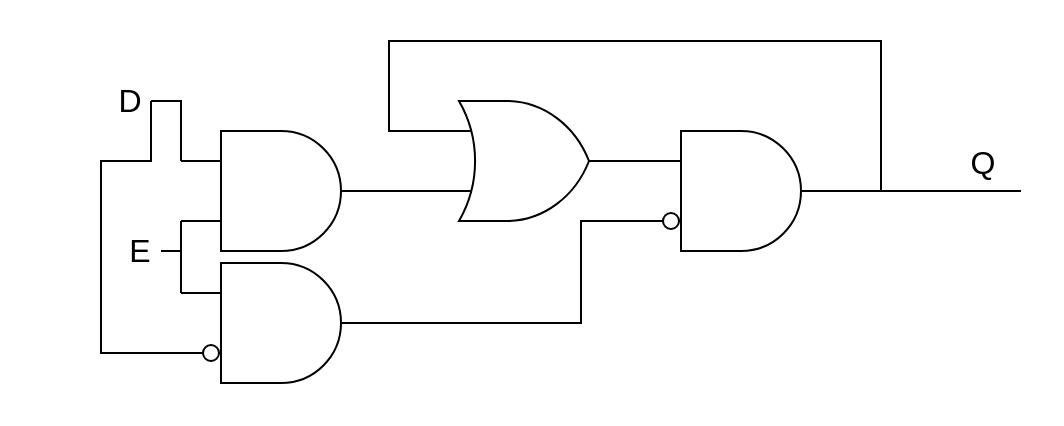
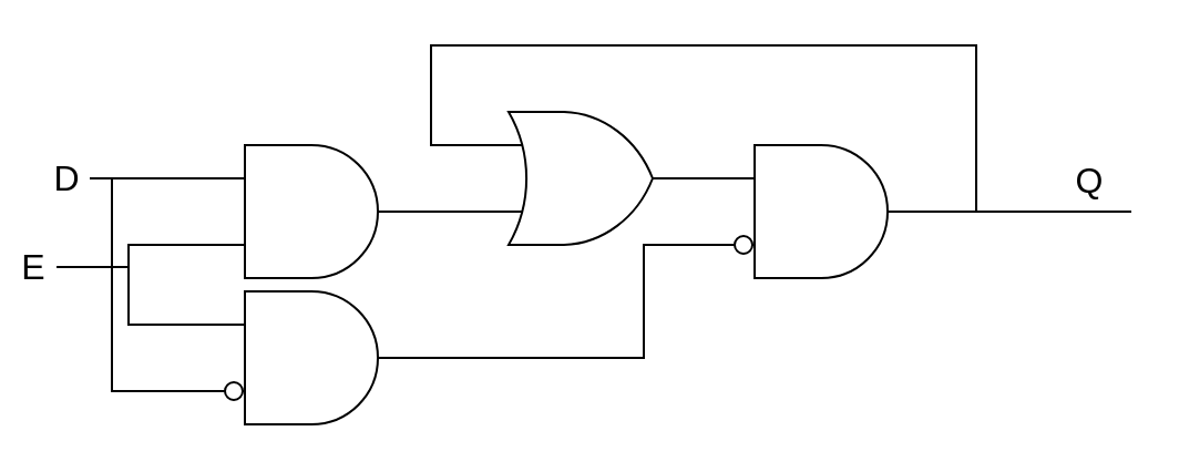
  <mxCell id="0" />
  <mxCell id="1" parent="0" />
  <mxCell id="2" style="edgeStyle=orthogonalEdgeStyle;rounded=0;orthogonalLoop=1;jettySize=auto;html=1;exitX=1;exitY=0.5;exitDx=0;exitDy=0;exitPerimeter=0;entryX=0;entryY=0.25;entryDx=0;entryDy=0;entryPerimeter=0;endArrow=none;endFill=0;" parent="1" source="4" target="7" edge="1"><mxGeometry relative="1" as="geometry" /></mxCell>
  <mxCell id="3" style="edgeStyle=orthogonalEdgeStyle;rounded=0;orthogonalLoop=1;jettySize=auto;html=1;exitX=0;exitY=0.25;exitDx=0;exitDy=0;exitPerimeter=0;endArrow=none;endFill=0;entryX=1;entryY=0.5;entryDx=0;entryDy=0;entryPerimeter=0;" parent="1" source="4" target="7" edge="1"><mxGeometry relative="1" as="geometry"><mxPoint x="330" y="-40" as="targetPoint" /><Array as="points"><mxPoint x="194" y="65" /><mxPoint x="194" y="20" /><mxPoint x="440" y="20" /><mxPoint x="440" y="95" /></Array></mxGeometry></mxCell>
  <mxCell id="4" value="" style="verticalLabelPosition=bottom;shadow=0;dashed=0;align=center;html=1;verticalAlign=top;shape=mxgraph.electrical.logic_gates.logic_gate;operation=or;" parent="1" vertex="1"><mxGeometry x="214" y="50" width="100" height="60" as="geometry" /></mxCell>
  <mxCell id="5" style="edgeStyle=orthogonalEdgeStyle;rounded=0;orthogonalLoop=1;jettySize=auto;html=1;exitX=1;exitY=0.5;exitDx=0;exitDy=0;exitPerimeter=0;endArrow=none;endFill=0;" parent="1" source="7" edge="1"><mxGeometry relative="1" as="geometry"><mxPoint x="510" y="95" as="targetPoint" /></mxGeometry></mxCell>
  <mxCell id="6" value="Q" style="edgeLabel;html=1;align=center;verticalAlign=middle;resizable=0;points=[];fontSize=16;" parent="5" vertex="1" connectable="0"><mxGeometry x="-0.382" relative="1" as="geometry"><mxPoint x="42" y="-15" as="offset" /></mxGeometry></mxCell>
  <mxCell id="7" value="" style="verticalLabelPosition=bottom;shadow=0;dashed=0;align=center;html=1;verticalAlign=top;shape=mxgraph.electrical.logic_gates.logic_gate;operation=and;" parent="1" vertex="1"><mxGeometry x="320" y="65" width="100" height="60" as="geometry" /></mxCell>
  <mxCell id="8" value="" style="verticalLabelPosition=bottom;shadow=0;dashed=0;align=center;html=1;verticalAlign=top;shape=mxgraph.electrical.logic_gates.inverting_contact;fontSize=16;" parent="1" vertex="1"><mxGeometry x="330" y="105" width="10" height="10" as="geometry" /></mxCell>
  <mxCell id="9" style="edgeStyle=orthogonalEdgeStyle;rounded=0;orthogonalLoop=1;jettySize=auto;html=1;exitX=1;exitY=0.5;exitDx=0;exitDy=0;exitPerimeter=0;entryX=0;entryY=0.75;entryDx=0;entryDy=0;entryPerimeter=0;endArrow=none;endFill=0;" edge="1" parent="1" source="10" target="4"><mxGeometry relative="1" as="geometry" /></mxCell>
  <mxCell id="10" value="" style="verticalLabelPosition=bottom;shadow=0;dashed=0;align=center;html=1;verticalAlign=top;shape=mxgraph.electrical.logic_gates.logic_gate;operation=and;" vertex="1" parent="1"><mxGeometry x="90" y="65" width="100" height="60" as="geometry" /></mxCell>
  <mxCell id="11" style="edgeStyle=orthogonalEdgeStyle;rounded=0;orthogonalLoop=1;jettySize=auto;html=1;exitX=1;exitY=0.5;exitDx=0;exitDy=0;exitPerimeter=0;entryX=0;entryY=0.75;entryDx=0;entryDy=0;entryPerimeter=0;endArrow=none;endFill=0;" edge="1" parent="1" source="12" target="7"><mxGeometry relative="1" as="geometry"><Array as="points"><mxPoint x="290" y="161" /><mxPoint x="290" y="110" /></Array></mxGeometry></mxCell>
  <mxCell id="12" value="" style="verticalLabelPosition=bottom;shadow=0;dashed=0;align=center;html=1;verticalAlign=top;shape=mxgraph.electrical.logic_gates.logic_gate;operation=and;" vertex="1" parent="1"><mxGeometry x="90" y="131" width="100" height="60" as="geometry" /></mxCell>
  <mxCell id="13" value="" style="verticalLabelPosition=bottom;shadow=0;dashed=0;align=center;html=1;verticalAlign=top;shape=mxgraph.electrical.logic_gates.inverting_contact;fontSize=16;" vertex="1" parent="1"><mxGeometry x="100" y="171" width="10" height="10" as="geometry" /></mxCell>
  <mxCell id="14" style="edgeStyle=orthogonalEdgeStyle;rounded=0;orthogonalLoop=1;jettySize=auto;html=1;exitX=1;exitY=0.5;exitDx=0;exitDy=0;entryX=0;entryY=0.75;entryDx=0;entryDy=0;entryPerimeter=0;endArrow=none;endFill=0;" edge="1" parent="1" source="16" target="10"><mxGeometry relative="1" as="geometry" /></mxCell>
  <mxCell id="15" style="edgeStyle=orthogonalEdgeStyle;rounded=0;orthogonalLoop=1;jettySize=auto;html=1;exitX=1;exitY=0.5;exitDx=0;exitDy=0;entryX=0;entryY=0.25;entryDx=0;entryDy=0;entryPerimeter=0;endArrow=none;endFill=0;" edge="1" parent="1" source="16" target="12"><mxGeometry relative="1" as="geometry" /></mxCell>
- <mxCell id="16" value="E" style="text;html=1;strokeColor=none;fillColor=none;align=center;verticalAlign=middle;whiteSpace=wrap;rounded=0;fontSize=16;" vertex="1" parent="1"><mxGeometry x="60" y="110" width="20" height="30" as="geometry" /></mxCell>
+ <mxCell id="16" value="E" style="text;html=1;strokeColor=none;fillColor=none;align=center;verticalAlign=middle;whiteSpace=wrap;rounded=0;fontSize=16;" vertex="1" parent="1"><mxGeometry x="5" y="105" width="20" height="30" as="geometry" /></mxCell>
  <mxCell id="17" style="edgeStyle=orthogonalEdgeStyle;rounded=0;orthogonalLoop=1;jettySize=auto;html=1;exitX=1;exitY=0.5;exitDx=0;exitDy=0;entryX=0;entryY=0.25;entryDx=0;entryDy=0;entryPerimeter=0;endArrow=none;endFill=0;" edge="1" parent="1" source="19" target="10"><mxGeometry relative="1" as="geometry" /></mxCell>
  <mxCell id="18" style="edgeStyle=orthogonalEdgeStyle;rounded=0;orthogonalLoop=1;jettySize=auto;html=1;exitX=1;exitY=0.5;exitDx=0;exitDy=0;entryX=0;entryY=0.75;entryDx=0;entryDy=0;entryPerimeter=0;endArrow=none;endFill=0;" edge="1" parent="1" source="19" target="12"><mxGeometry relative="1" as="geometry"><Array as="points"><mxPoint x="50" y="80" /><mxPoint x="50" y="176" /></Array></mxGeometry></mxCell>
- <mxCell id="19" value="D" style="text;html=1;strokeColor=none;fillColor=none;align=center;verticalAlign=middle;whiteSpace=wrap;rounded=0;fontSize=16;" vertex="1" parent="1"><mxGeometry x="55" y="35" width="20" height="30" as="geometry" /></mxCell>
+ <mxCell id="19" value="D" style="text;html=1;strokeColor=none;fillColor=none;align=center;verticalAlign=middle;whiteSpace=wrap;rounded=0;fontSize=16;" vertex="1" parent="1"><mxGeometry x="20" y="65" width="20" height="30" as="geometry" /></mxCell>
